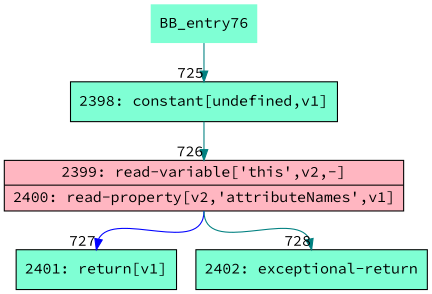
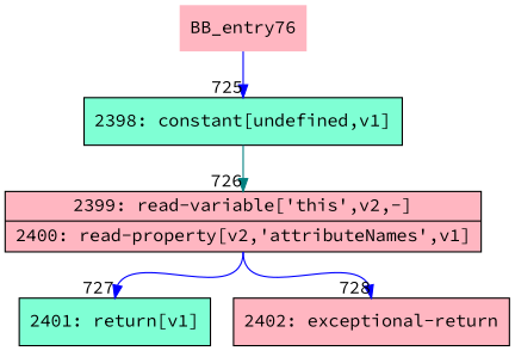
  digraph {
    fontname="Source Code Pro"
    rankdir=TD
    node [fillcolor=aquamarine fontname="Source Code Pro" shape=record style=filled]
    edge [color=teal fontname="Source Code Pro" headport=n tailport=s]
-   BB_entry76 [shape=none]
+   BB_entry76 [fillcolor=lightpink shape=none]
    n2 [label="{2398: constant[undefined,v1]}"]
    n3 [fillcolor=lightpink label="{2399: read-variable['this',v2,-]|2400: read-property[v2,'attributeNames',v1]}"]
    n4 [label="{2401: return[v1]}"]
-   n5 [label="{2402: exceptional-return}"]
-   BB_entry76 -> n2 [headlabel="    725"]
+   n5 [fillcolor=lightpink label="{2402: exceptional-return}"]
+   BB_entry76 -> n2 [color=blue headlabel="    725"]
    n2 -> n3 [headlabel="      726"]
    n3 -> n4 [color=blue headlabel="      727"]
-   n3 -> n5 [headlabel="      728"]
+   n3 -> n5 [color=blue headlabel="      728"]
  }
